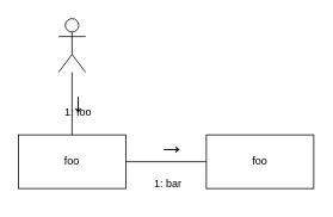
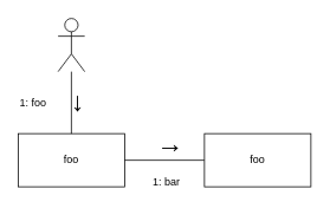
  <mxCell id="0" />
  <mxCell id="1" parent="0" />
  <mxCell id="2" value="" style="shape=umlActor;verticalLabelPosition=bottom;verticalAlign=top;html=1;outlineConnect=0;" vertex="1" parent="1"><mxGeometry x="65" y="20" width="30" height="60" as="geometry" /></mxCell>
  <mxCell id="3" value="foo" style="rounded=0;whiteSpace=wrap;html=1;" vertex="1" parent="1"><mxGeometry x="20" y="150" width="120" height="60" as="geometry" /></mxCell>
  <mxCell id="4" value="" style="endArrow=none;html=1;rounded=0;fontSize=12;" edge="1" parent="1" source="3" target="6"><mxGeometry width="50" height="50" relative="1" as="geometry"><mxPoint x="250" y="70" as="sourcePoint" /><mxPoint x="280" y="40" as="targetPoint" /></mxGeometry></mxCell>
  <mxCell id="5" value="&lt;font style=&quot;font-size: 30px;&quot;&gt;→&lt;/font&gt;" style="edgeLabel;html=1;align=center;verticalAlign=middle;resizable=0;points=[];labelBackgroundColor=none;fontSize=30;fontStyle=0" vertex="1" connectable="0" parent="4"><mxGeometry x="0.5" y="2" relative="1" as="geometry"><mxPoint x="-18" y="-18" as="offset" /></mxGeometry></mxCell>
  <mxCell id="6" value="foo" style="rounded=0;whiteSpace=wrap;html=1;" vertex="1" parent="1"><mxGeometry x="230" y="150" width="120" height="60" as="geometry" /></mxCell>
- <mxCell id="7" value="1: foo" style="text;html=1;strokeColor=none;fillColor=none;align=left;verticalAlign=middle;whiteSpace=wrap;rounded=0;fontSize=12;" vertex="1" parent="1"><mxGeometry x="70" y="110" width="50" height="30" as="geometry" /></mxCell>
+ <mxCell id="7" value="1: foo" style="text;html=1;strokeColor=none;fillColor=none;align=left;verticalAlign=middle;whiteSpace=wrap;rounded=0;fontSize=12;" vertex="1" parent="1"><mxGeometry x="20" y="100" width="50" height="30" as="geometry" /></mxCell>
  <mxCell id="8" value="1: bar" style="text;html=1;strokeColor=none;fillColor=none;align=left;verticalAlign=middle;whiteSpace=wrap;rounded=0;fontSize=12;" vertex="1" parent="1"><mxGeometry x="170" y="190" width="50" height="30" as="geometry" /></mxCell>
  <mxCell id="9" value="" style="endArrow=none;html=1;rounded=0;fontSize=12;" edge="1" parent="1" source="2" target="3"><mxGeometry width="50" height="50" relative="1" as="geometry"><mxPoint x="100" y="120" as="sourcePoint" /><mxPoint x="130" y="90" as="targetPoint" /></mxGeometry></mxCell>
  <mxCell id="10" value="&lt;font style=&quot;font-size: 30px;&quot;&gt;→&lt;/font&gt;" style="edgeLabel;html=1;align=center;verticalAlign=middle;resizable=0;points=[];labelBackgroundColor=none;fontSize=30;fontStyle=0;rotation=90;" vertex="1" connectable="0" parent="9"><mxGeometry x="0.5" y="2" relative="1" as="geometry"><mxPoint x="13" y="-18" as="offset" /></mxGeometry></mxCell>
